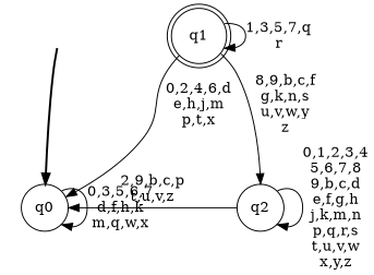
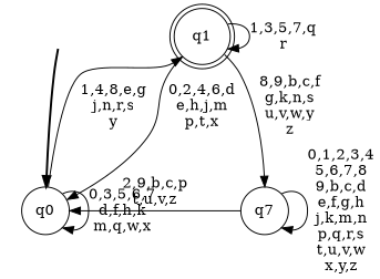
  digraph {
    rankdir=TB
    node [shape=circle style=filled color=black fillcolor=white]
    __start0 [height=0 shape=none style=invis width=0 color="" fillcolor=""]
    n2 [label=q0]
    n3 [label=q1 shape=doublecircle style="rounded,filled"]
-   n4 [label=q2]
+   n4 [label=q7]
    subgraph cluster_1 {
      nodesep=0.15
      ranksep=0.15
      style=invis
      __start0
      n2
    }
    __start0 -> n2 [penwidth=2]
    n2 -> n2 [label="0,3,5,6,7\nd,f,h,k\nm,q,w,x"]
+   n2 -> n3 [label="1,4,8,e,g\nj,n,r,s\ny"]
    n3 -> n2 [label="0,2,4,6,d\ne,h,j,m\np,t,x"]
    n3 -> n3 [label="1,3,5,7,q\nr"]
    n3 -> n4 [label="8,9,b,c,f\ng,k,n,s\nu,v,w,y\nz"]
    n4 -> n2 [label="2,9,b,c,p\nt,u,v,z"]
    n4 -> n4 [label="0,1,2,3,4\n5,6,7,8\n9,b,c,d\ne,f,g,h\nj,k,m,n\np,q,r,s\nt,u,v,w\nx,y,z"]
  }
